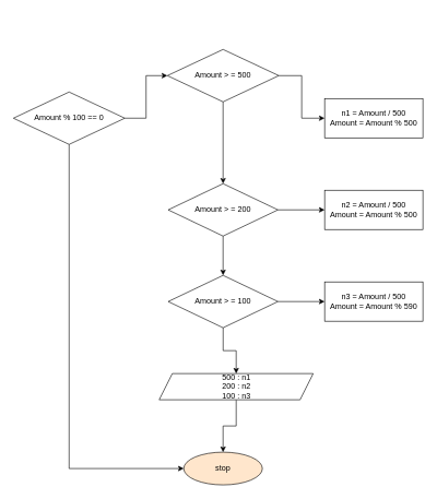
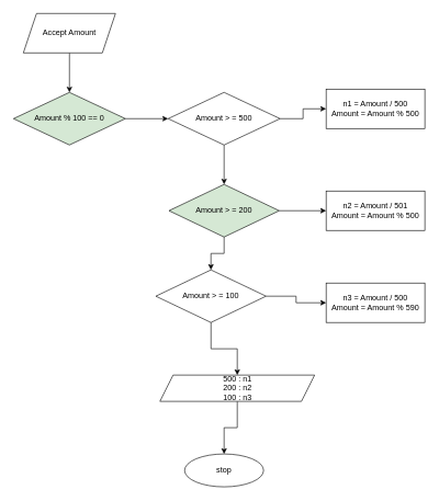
  <mxCell id="0" />
  <mxCell id="1" parent="0" />
+ <mxCell id="2" style="edgeStyle=orthogonalEdgeStyle;rounded=0;orthogonalLoop=1;jettySize=auto;html=1;exitX=0.5;exitY=1;exitDx=0;exitDy=0;entryX=0.5;entryY=0;entryDx=0;entryDy=0;" edge="1" parent="1" source="3" target="6"><mxGeometry relative="1" as="geometry" /></mxCell>
+ <mxCell id="3" value="Accept Amount" style="shape=parallelogram;perimeter=parallelogramPerimeter;whiteSpace=wrap;html=1;fixedSize=1;" vertex="1" parent="1"><mxGeometry x="35" y="20" width="140" height="60" as="geometry" /></mxCell>
  <mxCell id="4" style="edgeStyle=orthogonalEdgeStyle;rounded=0;orthogonalLoop=1;jettySize=auto;html=1;entryX=0;entryY=0.5;entryDx=0;entryDy=0;" edge="1" parent="1" source="6" target="9"><mxGeometry relative="1" as="geometry" /></mxCell>
- <mxCell id="5" style="edgeStyle=orthogonalEdgeStyle;rounded=0;orthogonalLoop=1;jettySize=auto;html=1;exitX=0.5;exitY=1;exitDx=0;exitDy=0;entryX=0;entryY=0.5;entryDx=0;entryDy=0;" edge="1" parent="1" source="6" target="21"><mxGeometry relative="1" as="geometry" /></mxCell>
- <mxCell id="6" value="Amount % 100 == 0" style="rhombus;whiteSpace=wrap;html=1;" vertex="1" parent="1"><mxGeometry x="20" y="140" width="170" height="80" as="geometry" /></mxCell>
+ <mxCell id="6" value="Amount % 100 == 0" style="rhombus;whiteSpace=wrap;html=1;fillColor=#d5e8d4;" vertex="1" parent="1"><mxGeometry x="20" y="140" width="170" height="80" as="geometry" /></mxCell>
  <mxCell id="7" style="edgeStyle=orthogonalEdgeStyle;rounded=0;orthogonalLoop=1;jettySize=auto;html=1;exitX=1;exitY=0.5;exitDx=0;exitDy=0;entryX=0;entryY=0.5;entryDx=0;entryDy=0;" edge="1" parent="1" source="9" target="10"><mxGeometry relative="1" as="geometry" /></mxCell>
  <mxCell id="8" style="edgeStyle=orthogonalEdgeStyle;rounded=0;orthogonalLoop=1;jettySize=auto;html=1;entryX=0.5;entryY=0;entryDx=0;entryDy=0;" edge="1" parent="1" source="9" target="13"><mxGeometry relative="1" as="geometry" /></mxCell>
- <mxCell id="9" value="Amount &amp;gt; = 500" style="rhombus;whiteSpace=wrap;html=1;" vertex="1" parent="1"><mxGeometry x="255" y="75" width="170" height="80" as="geometry" /></mxCell>
- <mxCell id="10" value="n1 = Amount / 500&lt;br&gt;Amount = Amount % 500" style="rounded=0;whiteSpace=wrap;html=1;" vertex="1" parent="1"><mxGeometry x="495" y="150" width="150" height="60" as="geometry" /></mxCell>
+ <mxCell id="9" value="Amount &amp;gt; = 500" style="rhombus;whiteSpace=wrap;html=1;" vertex="1" parent="1"><mxGeometry x="255" y="140" width="170" height="80" as="geometry" /></mxCell>
+ <mxCell id="10" value="n1 = Amount / 500&lt;br&gt;Amount = Amount % 500" style="rounded=0;whiteSpace=wrap;html=1;" vertex="1" parent="1"><mxGeometry x="495" y="135" width="150" height="60" as="geometry" /></mxCell>
  <mxCell id="11" style="edgeStyle=orthogonalEdgeStyle;rounded=0;orthogonalLoop=1;jettySize=auto;html=1;exitX=1;exitY=0.5;exitDx=0;exitDy=0;entryX=0;entryY=0.5;entryDx=0;entryDy=0;" edge="1" parent="1" source="13" target="14"><mxGeometry relative="1" as="geometry" /></mxCell>
  <mxCell id="12" style="edgeStyle=orthogonalEdgeStyle;rounded=0;orthogonalLoop=1;jettySize=auto;html=1;exitX=0.5;exitY=1;exitDx=0;exitDy=0;entryX=0.5;entryY=0;entryDx=0;entryDy=0;" edge="1" parent="1" source="13" target="17"><mxGeometry relative="1" as="geometry" /></mxCell>
- <mxCell id="13" value="&lt;span&gt;Amount &amp;gt; = 200&lt;/span&gt;" style="rhombus;whiteSpace=wrap;html=1;" vertex="1" parent="1"><mxGeometry x="256.25" y="280" width="167.5" height="80" as="geometry" /></mxCell>
- <mxCell id="14" value="n2 = Amount / 500&lt;br&gt;Amount = Amount % 500" style="rounded=0;whiteSpace=wrap;html=1;" vertex="1" parent="1"><mxGeometry x="495" y="290" width="150" height="60" as="geometry" /></mxCell>
+ <mxCell id="13" value="&lt;span&gt;Amount &amp;gt; = 200&lt;/span&gt;" style="rhombus;whiteSpace=wrap;html=1;fillColor=#d5e8d4;" vertex="1" parent="1"><mxGeometry x="256.25" y="280" width="167.5" height="80" as="geometry" /></mxCell>
+ <mxCell id="14" value="n2 = Amount / 501&lt;br&gt;Amount = Amount % 500" style="rounded=0;whiteSpace=wrap;html=1;" vertex="1" parent="1"><mxGeometry x="495" y="290" width="150" height="60" as="geometry" /></mxCell>
  <mxCell id="15" style="edgeStyle=orthogonalEdgeStyle;rounded=0;orthogonalLoop=1;jettySize=auto;html=1;exitX=1;exitY=0.5;exitDx=0;exitDy=0;entryX=0;entryY=0.5;entryDx=0;entryDy=0;" edge="1" source="17" target="18" parent="1"><mxGeometry relative="1" as="geometry" /></mxCell>
  <mxCell id="16" style="edgeStyle=orthogonalEdgeStyle;rounded=0;orthogonalLoop=1;jettySize=auto;html=1;" edge="1" parent="1" source="17" target="20"><mxGeometry relative="1" as="geometry" /></mxCell>
- <mxCell id="17" value="&lt;span&gt;Amount &amp;gt; = 100&lt;/span&gt;" style="rhombus;whiteSpace=wrap;html=1;" vertex="1" parent="1"><mxGeometry x="256.25" y="420" width="167.5" height="80" as="geometry" /></mxCell>
+ <mxCell id="17" value="&lt;span&gt;Amount &amp;gt; = 100&lt;/span&gt;" style="rhombus;whiteSpace=wrap;html=1;" vertex="1" parent="1"><mxGeometry x="236.25" y="410" width="167.5" height="80" as="geometry" /></mxCell>
  <mxCell id="18" value="n3 = Amount / 500&lt;br&gt;Amount = Amount % 590" style="rounded=0;whiteSpace=wrap;html=1;" vertex="1" parent="1"><mxGeometry x="495" y="430" width="150" height="60" as="geometry" /></mxCell>
  <mxCell id="19" style="edgeStyle=orthogonalEdgeStyle;rounded=0;orthogonalLoop=1;jettySize=auto;html=1;exitX=0.5;exitY=1;exitDx=0;exitDy=0;entryX=0.5;entryY=0;entryDx=0;entryDy=0;" edge="1" parent="1" source="20" target="21"><mxGeometry relative="1" as="geometry" /></mxCell>
  <mxCell id="20" value="500 : n1&lt;br&gt;200 : n2&lt;br&gt;100 : n3" style="shape=parallelogram;perimeter=parallelogramPerimeter;whiteSpace=wrap;html=1;fixedSize=1;" vertex="1" parent="1"><mxGeometry x="242.5" y="570" width="235" height="40" as="geometry" /></mxCell>
- <mxCell id="21" value="stop" style="ellipse;whiteSpace=wrap;html=1;fillColor=#ffe6cc;" vertex="1" parent="1"><mxGeometry x="280" y="690" width="120" height="50" as="geometry" /></mxCell>
+ <mxCell id="21" value="stop" style="ellipse;whiteSpace=wrap;html=1;" vertex="1" parent="1"><mxGeometry x="280" y="690" width="120" height="50" as="geometry" /></mxCell>
